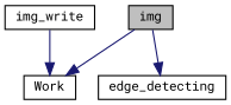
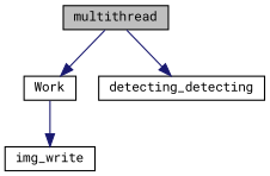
  digraph {
    fontname="Roboto Mono"
    rankdir=TB
    node [color=black fillcolor=white fontname="Roboto Mono" fontsize=10 shape=record style=filled]
    edge [color=midnightblue fontname="Roboto Mono" fontsize=10 labelfontname=Helvetica labelfontsize=10 style=solid]
-   n1 [fillcolor=grey75 fontcolor=black height=0.2 label=img width=0.4]
+   n1 [fillcolor=grey75 fontcolor=black height=0.2 label=multithread width=0.4]
    n2 [height=0.2 label=Work width=0.4]
-   n3 [height=0.2 label=edge_detecting width=0.4]
+   n3 [height=0.2 label=detecting_detecting width=0.4]
    n4 [height=0.2 label=img_write width=0.4]
    n1 -> n2
    n1 -> n3
-   n4 -> n2
+   n2 -> n4
  }
